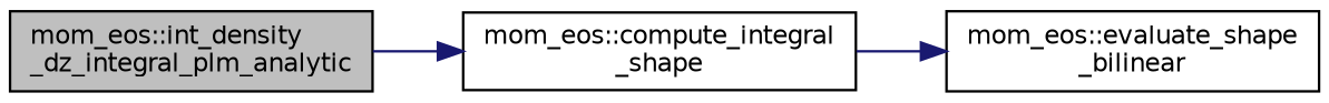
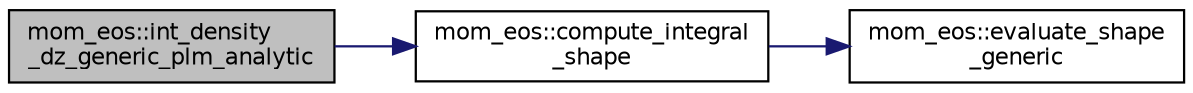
  digraph {
    rankdir=LR
    node [color=black fillcolor=white fontname=Helvetica fontsize=10 shape=record style=filled]
    edge [color=midnightblue fontname=Helvetica fontsize=10 labelfontname=Helvetica labelfontsize=10 style=solid]
-   n1 [fillcolor=grey75 fontcolor=black height=0.2 label="mom_eos::int_density\l_dz_integral_plm_analytic" width=0.4]
+   n1 [fillcolor=grey75 fontcolor=black height=0.2 label="mom_eos::int_density\l_dz_generic_plm_analytic" width=0.4]
    n2 [height=0.2 label="mom_eos::compute_integral\l_shape" width=0.4]
-   n3 [height=0.2 label="mom_eos::evaluate_shape\l_bilinear" width=0.4]
+   n3 [height=0.2 label="mom_eos::evaluate_shape\l_generic" width=0.4]
    n1 -> n2
    n2 -> n3
  }
